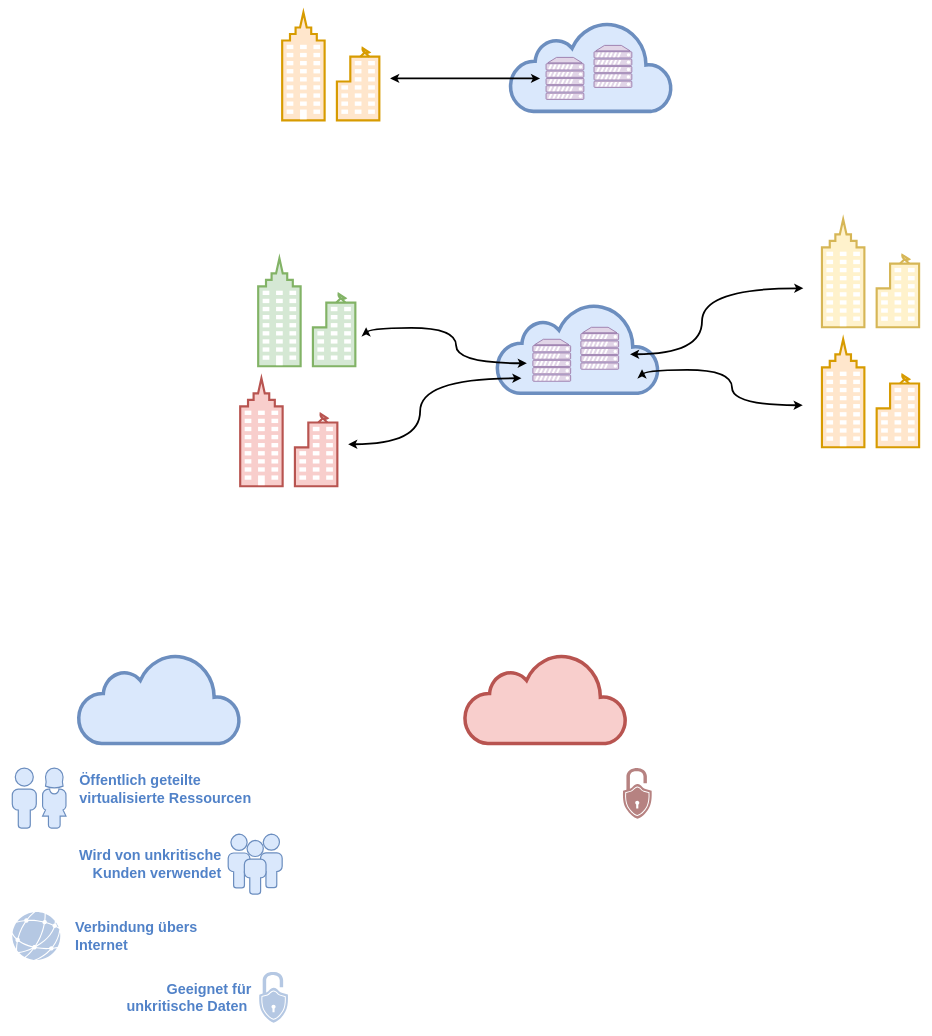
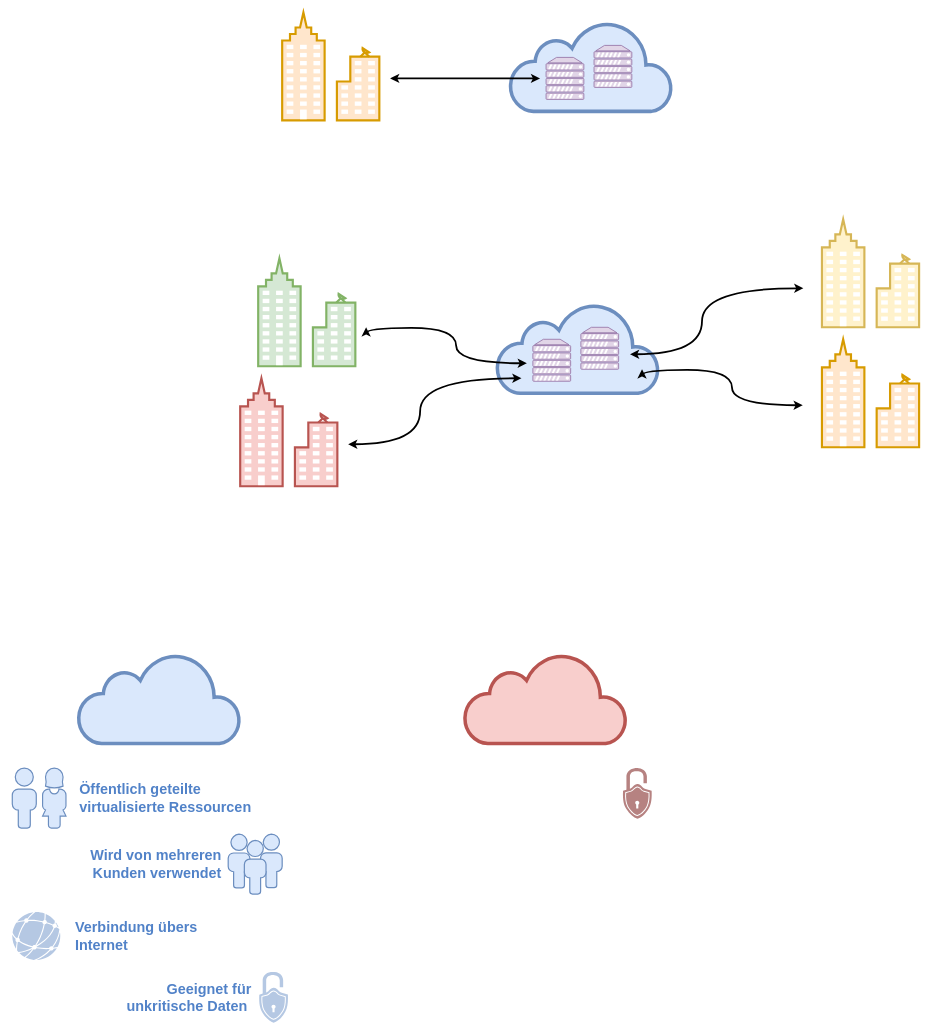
  <mxCell id="0" />
  <mxCell id="1" parent="0" />
  <mxCell id="2" value="" style="verticalAlign=top;verticalLabelPosition=bottom;labelPosition=center;align=center;html=1;outlineConnect=0;fillColor=#ffe6cc;strokeColor=#d79b00;gradientDirection=north;strokeWidth=2;shape=mxgraph.networks.business_center;" vertex="1" parent="1"><mxGeometry x="470" y="20" width="162" height="180" as="geometry" /></mxCell>
  <mxCell id="3" value="" style="html=1;outlineConnect=0;fillColor=#dae8fc;strokeColor=#6c8ebf;gradientDirection=north;strokeWidth=2;shape=mxgraph.networks.cloud;" vertex="1" parent="1"><mxGeometry x="850" y="35" width="270" height="150" as="geometry" /></mxCell>
  <mxCell id="4" value="" style="verticalAlign=top;verticalLabelPosition=bottom;labelPosition=center;align=center;html=1;outlineConnect=0;gradientDirection=north;strokeWidth=2;shape=mxgraph.networks.server;fillColor=#e1d5e7;strokeColor=#9673a6;" vertex="1" parent="1"><mxGeometry x="910" y="95" width="63" height="70" as="geometry" /></mxCell>
  <mxCell id="5" value="" style="verticalAlign=top;verticalLabelPosition=bottom;labelPosition=center;align=center;html=1;outlineConnect=0;gradientDirection=north;strokeWidth=2;shape=mxgraph.networks.server;fillColor=#e1d5e7;strokeColor=#9673a6;" vertex="1" parent="1"><mxGeometry x="990" y="75" width="63" height="70" as="geometry" /></mxCell>
  <mxCell id="6" style="edgeStyle=orthogonalEdgeStyle;rounded=0;orthogonalLoop=1;jettySize=auto;html=1;startArrow=classic;startFill=1;strokeWidth=3;" edge="1" parent="1"><mxGeometry relative="1" as="geometry"><mxPoint x="900" y="130" as="targetPoint" /><mxPoint x="650" y="130" as="sourcePoint" /></mxGeometry></mxCell>
  <mxCell id="7" value="" style="verticalAlign=top;verticalLabelPosition=bottom;labelPosition=center;align=center;html=1;outlineConnect=0;fillColor=#d5e8d4;strokeColor=#82b366;gradientDirection=north;strokeWidth=2;shape=mxgraph.networks.business_center;" vertex="1" parent="1"><mxGeometry x="430" y="430" width="162" height="180" as="geometry" /></mxCell>
  <mxCell id="8" value="" style="html=1;outlineConnect=0;fillColor=#dae8fc;strokeColor=#6c8ebf;gradientDirection=north;strokeWidth=2;shape=mxgraph.networks.cloud;" vertex="1" parent="1"><mxGeometry x="828" y="505" width="270" height="150" as="geometry" /></mxCell>
  <mxCell id="9" value="" style="verticalAlign=top;verticalLabelPosition=bottom;labelPosition=center;align=center;html=1;outlineConnect=0;gradientDirection=north;strokeWidth=2;shape=mxgraph.networks.server;fillColor=#e1d5e7;strokeColor=#9673a6;" vertex="1" parent="1"><mxGeometry x="888" y="565" width="63" height="70" as="geometry" /></mxCell>
  <mxCell id="10" value="" style="verticalAlign=top;verticalLabelPosition=bottom;labelPosition=center;align=center;html=1;outlineConnect=0;gradientDirection=north;strokeWidth=2;shape=mxgraph.networks.server;fillColor=#e1d5e7;strokeColor=#9673a6;" vertex="1" parent="1"><mxGeometry x="968" y="545" width="63" height="70" as="geometry" /></mxCell>
  <mxCell id="11" style="edgeStyle=orthogonalEdgeStyle;orthogonalLoop=1;jettySize=auto;html=1;startArrow=classic;startFill=1;strokeWidth=3;curved=1;" edge="1" parent="1"><mxGeometry relative="1" as="geometry"><mxPoint x="878" y="605" as="targetPoint" /><mxPoint x="610" y="545" as="sourcePoint" /><Array as="points"><mxPoint x="760" y="546" /><mxPoint x="760" y="605" /></Array></mxGeometry></mxCell>
  <mxCell id="12" value="" style="verticalAlign=top;verticalLabelPosition=bottom;labelPosition=center;align=center;html=1;outlineConnect=0;fillColor=#ffe6cc;strokeColor=#d79b00;gradientDirection=north;strokeWidth=2;shape=mxgraph.networks.business_center;" vertex="1" parent="1"><mxGeometry x="1370" y="565" width="162" height="180" as="geometry" /></mxCell>
  <mxCell id="13" style="edgeStyle=orthogonalEdgeStyle;orthogonalLoop=1;jettySize=auto;html=1;startArrow=classic;startFill=1;strokeWidth=3;curved=1;" edge="1" parent="1"><mxGeometry relative="1" as="geometry"><mxPoint x="1338" y="675" as="targetPoint" /><mxPoint x="1070" y="615" as="sourcePoint" /><Array as="points"><mxPoint x="1220" y="616" /><mxPoint x="1220" y="675" /></Array></mxGeometry></mxCell>
  <mxCell id="14" style="edgeStyle=orthogonalEdgeStyle;orthogonalLoop=1;jettySize=auto;html=1;startArrow=classic;startFill=1;strokeWidth=3;curved=1;" edge="1" parent="1"><mxGeometry relative="1" as="geometry"><mxPoint x="869" y="630" as="targetPoint" /><mxPoint x="580" y="740" as="sourcePoint" /><Array as="points"><mxPoint x="700" y="740" /><mxPoint x="700" y="630" /></Array></mxGeometry></mxCell>
  <mxCell id="15" value="" style="verticalAlign=top;verticalLabelPosition=bottom;labelPosition=center;align=center;html=1;outlineConnect=0;fillColor=#f8cecc;strokeColor=#b85450;gradientDirection=north;strokeWidth=2;shape=mxgraph.networks.business_center;" vertex="1" parent="1"><mxGeometry x="400" y="630" width="162" height="180" as="geometry" /></mxCell>
  <mxCell id="16" value="" style="verticalAlign=top;verticalLabelPosition=bottom;labelPosition=center;align=center;html=1;outlineConnect=0;fillColor=#fff2cc;strokeColor=#d6b656;gradientDirection=north;strokeWidth=2;shape=mxgraph.networks.business_center;" vertex="1" parent="1"><mxGeometry x="1370" y="365" width="162" height="180" as="geometry" /></mxCell>
  <mxCell id="17" style="edgeStyle=orthogonalEdgeStyle;orthogonalLoop=1;jettySize=auto;html=1;startArrow=classic;startFill=1;strokeWidth=3;curved=1;" edge="1" parent="1"><mxGeometry relative="1" as="geometry"><mxPoint x="1339" y="480" as="targetPoint" /><mxPoint x="1050" y="590" as="sourcePoint" /><Array as="points"><mxPoint x="1170" y="590" /><mxPoint x="1170" y="480" /></Array></mxGeometry></mxCell>
  <mxCell id="18" value="" style="html=1;outlineConnect=0;fillColor=#f8cecc;strokeColor=#b85450;gradientDirection=north;strokeWidth=2;shape=mxgraph.networks.cloud;" vertex="1" parent="1"><mxGeometry x="774" y="1089" width="270" height="150" as="geometry" /></mxCell>
  <mxCell id="19" value="" style="html=1;outlineConnect=0;fillColor=#dae8fc;strokeColor=#6c8ebf;gradientDirection=north;strokeWidth=2;shape=mxgraph.networks.cloud;" vertex="1" parent="1"><mxGeometry x="130" y="1089" width="270" height="150" as="geometry" /></mxCell>
  <mxCell id="20" value="" style="group" vertex="1" connectable="0" parent="1"><mxGeometry x="20" y="1280" width="90" height="100" as="geometry" /></mxCell>
  <mxCell id="21" value="" style="verticalAlign=top;verticalLabelPosition=bottom;labelPosition=center;align=center;html=1;outlineConnect=0;fillColor=#dae8fc;strokeColor=#6c8ebf;gradientDirection=north;strokeWidth=2;shape=mxgraph.networks.user_male;" vertex="1" parent="20"><mxGeometry width="40" height="100" as="geometry" /></mxCell>
  <mxCell id="22" value="" style="verticalAlign=top;verticalLabelPosition=bottom;labelPosition=center;align=center;html=1;outlineConnect=0;fillColor=#dae8fc;strokeColor=#6c8ebf;gradientDirection=north;strokeWidth=2;shape=mxgraph.networks.user_female;" vertex="1" parent="20"><mxGeometry x="50" width="40" height="100" as="geometry" /></mxCell>
- <mxCell id="23" value="&lt;font color=&quot;#5182c8&quot; style=&quot;font-size: 24px;&quot;&gt;&lt;b style=&quot;&quot;&gt;Öffentlich geteilte &lt;br&gt;virtualisierte Ressourcen&lt;/b&gt;&lt;/font&gt;" style="text;html=1;align=left;verticalAlign=middle;resizable=0;points=[];autosize=1;strokeColor=none;fillColor=none;" vertex="1" parent="1"><mxGeometry x="130" y="1280" width="310" height="70" as="geometry" /></mxCell>
+ <mxCell id="23" value="&lt;font color=&quot;#5182c8&quot; style=&quot;font-size: 24px;&quot;&gt;&lt;b style=&quot;&quot;&gt;Öffentlich geteilte &lt;br&gt;virtualisierte Ressourcen&lt;/b&gt;&lt;/font&gt;" style="text;html=1;align=left;verticalAlign=middle;resizable=0;points=[];autosize=1;strokeColor=none;fillColor=none;" vertex="1" parent="1"><mxGeometry x="130" y="1295" width="310" height="70" as="geometry" /></mxCell>
  <mxCell id="24" value="" style="verticalAlign=top;verticalLabelPosition=bottom;labelPosition=center;align=center;html=1;outlineConnect=0;fillColor=#dae8fc;strokeColor=#6c8ebf;gradientDirection=north;strokeWidth=2;shape=mxgraph.networks.users;" vertex="1" parent="1"><mxGeometry x="380" y="1390" width="90" height="100" as="geometry" /></mxCell>
- <mxCell id="25" value="&lt;font color=&quot;#5182c8&quot; style=&quot;font-size: 24px;&quot;&gt;&lt;b style=&quot;&quot;&gt;Wird von unkritische&lt;br&gt;Kunden verwendet&lt;br&gt;&lt;/b&gt;&lt;/font&gt;" style="text;html=1;align=right;verticalAlign=middle;resizable=0;points=[];autosize=1;strokeColor=none;fillColor=none;" vertex="1" parent="1"><mxGeometry x="130" y="1405" width="240" height="70" as="geometry" /></mxCell>
+ <mxCell id="25" value="&lt;font color=&quot;#5182c8&quot; style=&quot;font-size: 24px;&quot;&gt;&lt;b style=&quot;&quot;&gt;Wird von mehreren&lt;br&gt;Kunden verwendet&lt;br&gt;&lt;/b&gt;&lt;/font&gt;" style="text;html=1;align=right;verticalAlign=middle;resizable=0;points=[];autosize=1;strokeColor=none;fillColor=none;" vertex="1" parent="1"><mxGeometry x="130" y="1405" width="240" height="70" as="geometry" /></mxCell>
  <mxCell id="26" value="" style="verticalLabelPosition=bottom;sketch=0;html=1;fillColor=#b5c8e3;strokeColor=none;verticalAlign=top;pointerEvents=1;align=center;shape=mxgraph.cisco_safe.security_icons.web;strokeWidth=1;" vertex="1" parent="1"><mxGeometry x="20" y="1520" width="80" height="80" as="geometry" /></mxCell>
  <mxCell id="27" value="&lt;font color=&quot;#5182c8&quot; style=&quot;font-size: 24px;&quot;&gt;&lt;b style=&quot;&quot;&gt;Verbindung übers &lt;br&gt;&lt;div style=&quot;text-align: left;&quot;&gt;&lt;b style=&quot;background-color: initial;&quot;&gt;Internet&lt;/b&gt;&lt;/div&gt;&lt;/b&gt;&lt;/font&gt;" style="text;html=1;align=right;verticalAlign=middle;resizable=0;points=[];autosize=1;strokeColor=none;fillColor=none;" vertex="1" parent="1"><mxGeometry x="100" y="1525" width="230" height="70" as="geometry" /></mxCell>
  <mxCell id="28" value="" style="verticalLabelPosition=bottom;sketch=0;html=1;fillColor=#b68281;strokeColor=none;verticalAlign=top;pointerEvents=1;align=center;shape=mxgraph.cisco_safe.iot_things_icons.icon41;fillStyle=solid;" vertex="1" parent="1"><mxGeometry x="1037.5" y="1280" width="49" height="84.48" as="geometry" /></mxCell>
  <mxCell id="29" value="" style="verticalLabelPosition=bottom;sketch=0;html=1;fillColor=#b5c8e3;strokeColor=none;verticalAlign=top;pointerEvents=1;align=center;shape=mxgraph.cisco_safe.iot_things_icons.icon41;fillStyle=solid;" vertex="1" parent="1"><mxGeometry x="431" y="1620" width="49" height="84.48" as="geometry" /></mxCell>
  <mxCell id="30" value="&lt;font color=&quot;#5182c8&quot; style=&quot;font-size: 24px;&quot;&gt;&lt;b style=&quot;&quot;&gt;Geeignet für &lt;br&gt;unkritische Daten&amp;nbsp;&lt;br&gt;&lt;/b&gt;&lt;/font&gt;" style="text;html=1;align=right;verticalAlign=middle;resizable=0;points=[];autosize=1;strokeColor=none;fillColor=none;" vertex="1" parent="1"><mxGeometry x="190" y="1628" width="230" height="70" as="geometry" /></mxCell>
